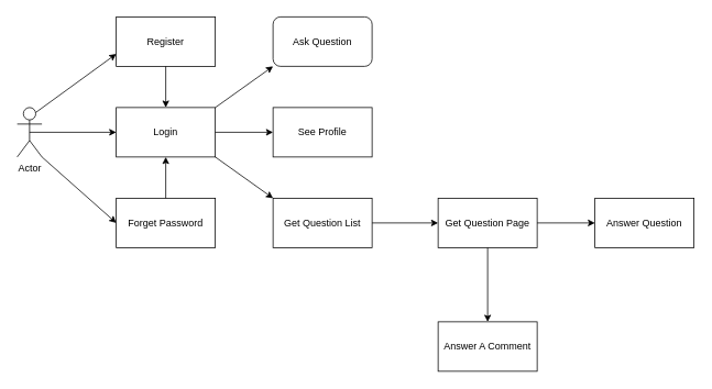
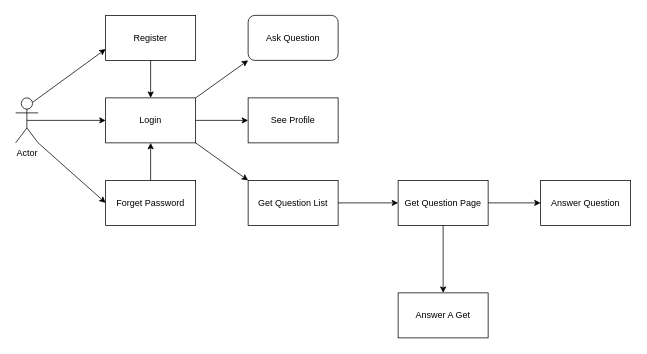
  <mxCell id="0" />
  <mxCell id="1" parent="0" />
  <mxCell id="2" value="Actor" style="shape=umlActor;verticalLabelPosition=bottom;verticalAlign=top;html=1;outlineConnect=0;" vertex="1" parent="1"><mxGeometry x="20" y="130" width="30" height="60" as="geometry" /></mxCell>
  <mxCell id="3" value="Login" style="rounded=0;whiteSpace=wrap;html=1;" vertex="1" parent="1"><mxGeometry x="140" y="130" width="120" height="60" as="geometry" /></mxCell>
  <mxCell id="4" value="Register" style="rounded=0;whiteSpace=wrap;html=1;" vertex="1" parent="1"><mxGeometry x="140" y="20" width="120" height="60" as="geometry" /></mxCell>
  <mxCell id="5" value="Forget Password" style="rounded=0;whiteSpace=wrap;html=1;" vertex="1" parent="1"><mxGeometry x="140" y="240" width="120" height="60" as="geometry" /></mxCell>
  <mxCell id="6" value="" style="endArrow=classic;html=1;exitX=0.5;exitY=0.5;exitDx=0;exitDy=0;exitPerimeter=0;entryX=0;entryY=0.5;entryDx=0;entryDy=0;" edge="1" parent="1" source="2" target="3"><mxGeometry width="50" height="50" relative="1" as="geometry"><mxPoint x="340" y="200" as="sourcePoint" /><mxPoint x="390" y="150" as="targetPoint" /></mxGeometry></mxCell>
  <mxCell id="7" value="" style="endArrow=classic;html=1;exitX=0.75;exitY=0.1;exitDx=0;exitDy=0;exitPerimeter=0;entryX=0;entryY=0.75;entryDx=0;entryDy=0;" edge="1" parent="1" source="2" target="4"><mxGeometry width="50" height="50" relative="1" as="geometry"><mxPoint x="340" y="200" as="sourcePoint" /><mxPoint x="390" y="150" as="targetPoint" /></mxGeometry></mxCell>
  <mxCell id="8" value="" style="endArrow=classic;html=1;exitX=1;exitY=1;exitDx=0;exitDy=0;exitPerimeter=0;entryX=0;entryY=0.5;entryDx=0;entryDy=0;" edge="1" parent="1" source="2" target="5"><mxGeometry width="50" height="50" relative="1" as="geometry"><mxPoint x="340" y="200" as="sourcePoint" /><mxPoint x="390" y="150" as="targetPoint" /></mxGeometry></mxCell>
  <mxCell id="9" value="" style="endArrow=classic;html=1;exitX=0.5;exitY=1;exitDx=0;exitDy=0;entryX=0.5;entryY=0;entryDx=0;entryDy=0;" edge="1" parent="1" source="4" target="3"><mxGeometry width="50" height="50" relative="1" as="geometry"><mxPoint x="340" y="200" as="sourcePoint" /><mxPoint x="390" y="150" as="targetPoint" /></mxGeometry></mxCell>
  <mxCell id="10" value="" style="endArrow=classic;html=1;exitX=0.5;exitY=0;exitDx=0;exitDy=0;entryX=0.5;entryY=1;entryDx=0;entryDy=0;" edge="1" parent="1" source="5" target="3"><mxGeometry width="50" height="50" relative="1" as="geometry"><mxPoint x="340" y="200" as="sourcePoint" /><mxPoint x="390" y="150" as="targetPoint" /></mxGeometry></mxCell>
  <mxCell id="11" value="Ask Question" style="rounded=1;whiteSpace=wrap;html=1;" vertex="1" parent="1"><mxGeometry x="330" y="20" width="120" height="60" as="geometry" /></mxCell>
  <mxCell id="12" value="See Profile" style="rounded=0;whiteSpace=wrap;html=1;" vertex="1" parent="1"><mxGeometry x="330" y="130" width="120" height="60" as="geometry" /></mxCell>
  <mxCell id="13" value="Get Question List" style="rounded=0;whiteSpace=wrap;html=1;" vertex="1" parent="1"><mxGeometry x="330" y="240" width="120" height="60" as="geometry" /></mxCell>
  <mxCell id="14" value="Get Question Page" style="rounded=0;whiteSpace=wrap;html=1;" vertex="1" parent="1"><mxGeometry x="530" y="240" width="120" height="60" as="geometry" /></mxCell>
  <mxCell id="15" value="" style="endArrow=classic;html=1;exitX=1;exitY=0;exitDx=0;exitDy=0;entryX=0;entryY=1;entryDx=0;entryDy=0;" edge="1" parent="1" source="3" target="11"><mxGeometry width="50" height="50" relative="1" as="geometry"><mxPoint x="340" y="200" as="sourcePoint" /><mxPoint x="390" y="150" as="targetPoint" /></mxGeometry></mxCell>
  <mxCell id="16" value="" style="endArrow=classic;html=1;exitX=1;exitY=0.5;exitDx=0;exitDy=0;entryX=0;entryY=0.5;entryDx=0;entryDy=0;" edge="1" parent="1" source="3" target="12"><mxGeometry width="50" height="50" relative="1" as="geometry"><mxPoint x="340" y="200" as="sourcePoint" /><mxPoint x="390" y="150" as="targetPoint" /></mxGeometry></mxCell>
  <mxCell id="17" value="" style="endArrow=classic;html=1;exitX=1;exitY=1;exitDx=0;exitDy=0;entryX=0;entryY=0;entryDx=0;entryDy=0;" edge="1" parent="1" source="3" target="13"><mxGeometry width="50" height="50" relative="1" as="geometry"><mxPoint x="340" y="200" as="sourcePoint" /><mxPoint x="390" y="150" as="targetPoint" /></mxGeometry></mxCell>
  <mxCell id="18" value="" style="endArrow=classic;html=1;exitX=1;exitY=0.5;exitDx=0;exitDy=0;entryX=0;entryY=0.5;entryDx=0;entryDy=0;" edge="1" parent="1" source="13" target="14"><mxGeometry width="50" height="50" relative="1" as="geometry"><mxPoint x="340" y="200" as="sourcePoint" /><mxPoint x="390" y="150" as="targetPoint" /></mxGeometry></mxCell>
  <mxCell id="19" value="Answer Question" style="rounded=0;whiteSpace=wrap;html=1;" vertex="1" parent="1"><mxGeometry x="720" y="240" width="120" height="60" as="geometry" /></mxCell>
  <mxCell id="20" value="" style="endArrow=classic;html=1;exitX=1;exitY=0.5;exitDx=0;exitDy=0;entryX=0;entryY=0.5;entryDx=0;entryDy=0;" edge="1" parent="1" source="14" target="19"><mxGeometry width="50" height="50" relative="1" as="geometry"><mxPoint x="340" y="200" as="sourcePoint" /><mxPoint x="390" y="150" as="targetPoint" /></mxGeometry></mxCell>
- <mxCell id="21" value="Answer A Comment" style="rounded=0;whiteSpace=wrap;html=1;" vertex="1" parent="1"><mxGeometry x="530" y="390" width="120" height="60" as="geometry" /></mxCell>
+ <mxCell id="21" value="Answer A Get" style="rounded=0;whiteSpace=wrap;html=1;" vertex="1" parent="1"><mxGeometry x="530" y="390" width="120" height="60" as="geometry" /></mxCell>
  <mxCell id="22" value="" style="endArrow=classic;html=1;entryX=0.5;entryY=0;entryDx=0;entryDy=0;exitX=0.5;exitY=1;exitDx=0;exitDy=0;" edge="1" parent="1" source="14" target="21"><mxGeometry width="50" height="50" relative="1" as="geometry"><mxPoint x="590" y="350" as="sourcePoint" /><mxPoint x="390" y="150" as="targetPoint" /></mxGeometry></mxCell>
